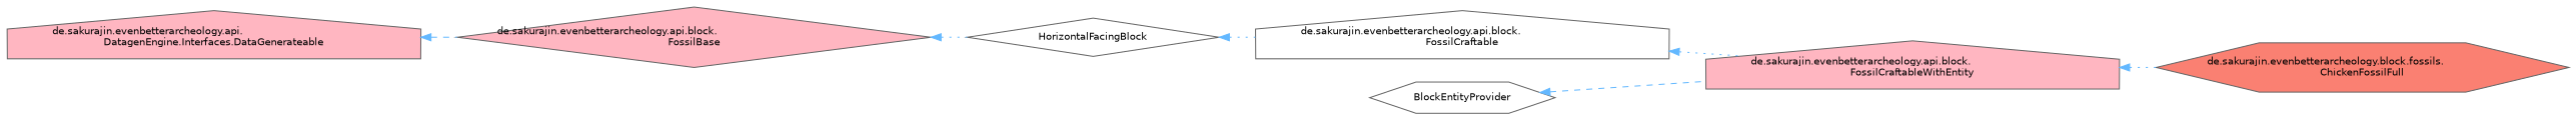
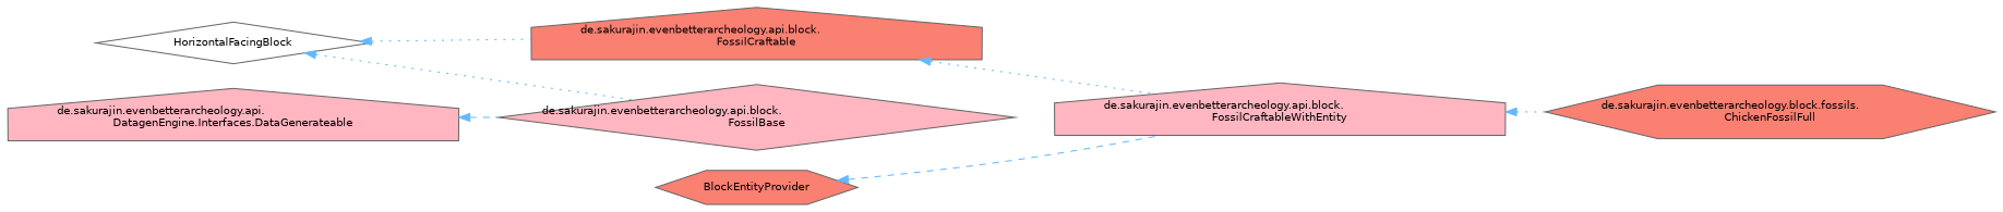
  digraph {
    rankdir=LR
    node [color=gray40 fillcolor=lightpink fontname=Helvetica fontsize=10 shape=house style=filled]
    edge [color=steelblue1 dir=back fontname=Helvetica fontsize=10 labelfontname=Helvetica labelfontsize=10 style=dotted]
    n1 [fillcolor=salmon fontcolor=black height=0.2 label="de.sakurajin.evenbetterarcheology.block.fossils.\lChickenFossilFull" shape=hexagon width=0.4]
    n2 [height=0.2 label="de.sakurajin.evenbetterarcheology.api.block.\lFossilCraftableWithEntity" width=0.4]
-   n3 [fillcolor=white height=0.2 label="de.sakurajin.evenbetterarcheology.api.block.\lFossilCraftable" width=0.4]
+   n3 [fillcolor=salmon height=0.2 label="de.sakurajin.evenbetterarcheology.api.block.\lFossilCraftable" width=0.4]
    n4 [height=0.2 label="de.sakurajin.evenbetterarcheology.api.block.\lFossilBase" shape=diamond width=0.4]
    n5 [fillcolor=white height=0.2 label=HorizontalFacingBlock shape=diamond width=0.4]
    n6 [height=0.2 label="de.sakurajin.evenbetterarcheology.api.\lDatagenEngine.Interfaces.DataGenerateable" width=0.4]
-   n7 [fillcolor=white height=0.2 label=BlockEntityProvider shape=hexagon width=0.4]
+   n7 [fillcolor=salmon height=0.2 label=BlockEntityProvider shape=hexagon width=0.4]
    n2 -> n1
    n3 -> n2
    n5 -> n3
-   n4 -> n5
+   n5 -> n4
    n6 -> n4 [style=dashed]
    n7 -> n2 [style=dashed]
  }
